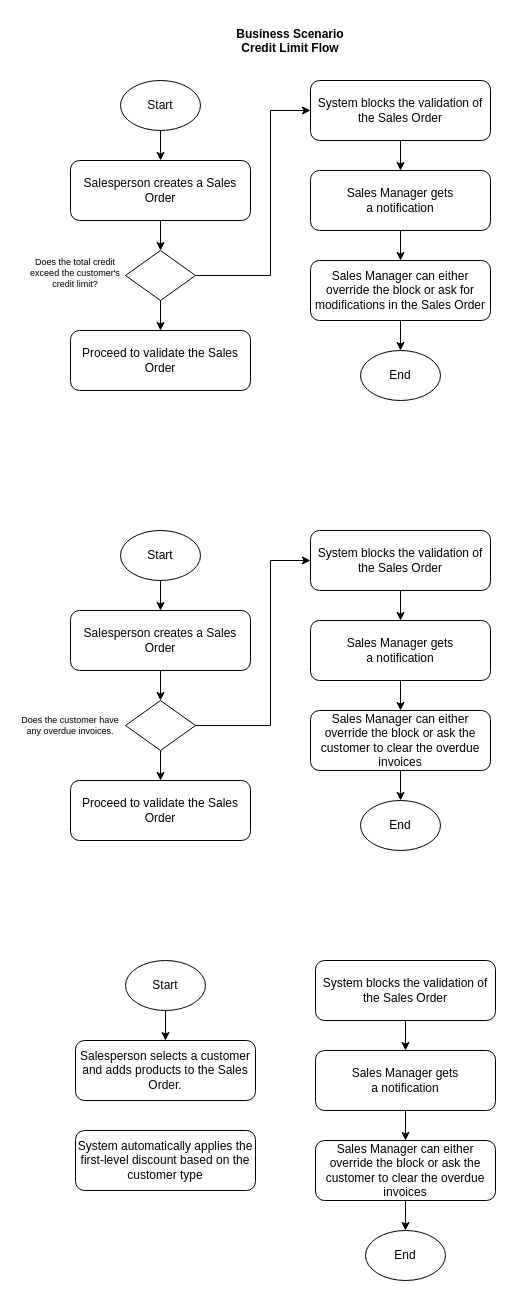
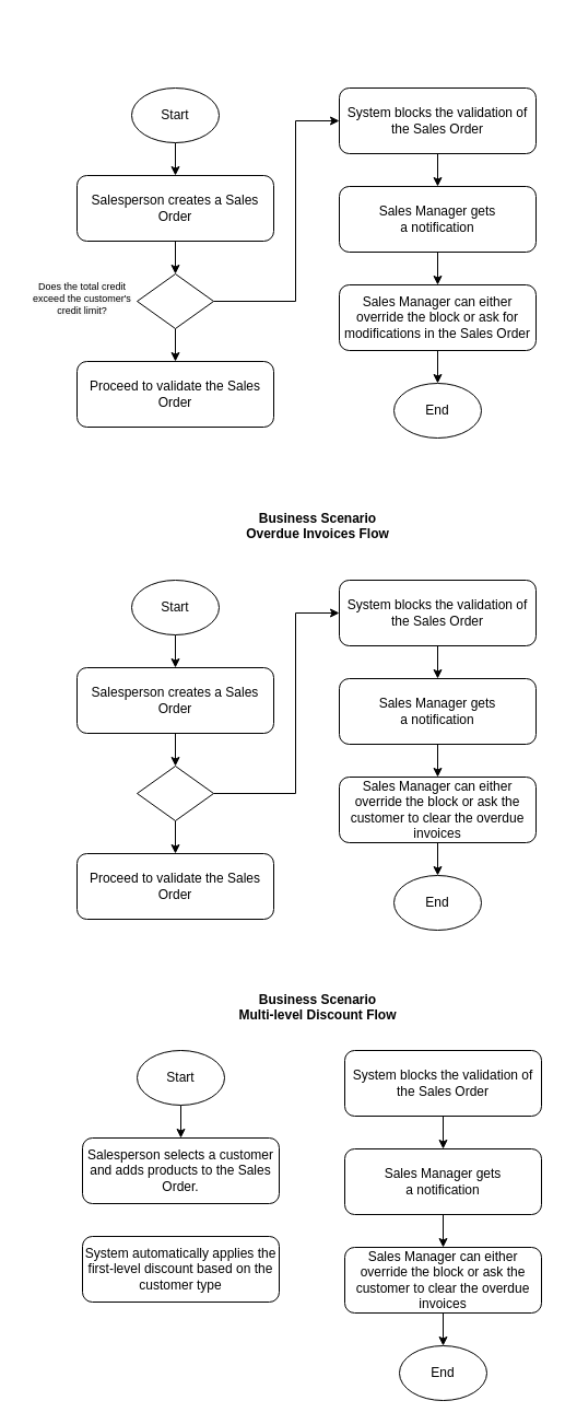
  <mxCell id="0" />
  <mxCell id="1" parent="0" />
  <mxCell id="2" style="edgeStyle=orthogonalEdgeStyle;rounded=0;orthogonalLoop=1;jettySize=auto;html=1;exitX=0.5;exitY=1;exitDx=0;exitDy=0;entryX=0.5;entryY=0;entryDx=0;entryDy=0;" edge="1" parent="1" source="3" target="6"><mxGeometry relative="1" as="geometry" /></mxCell>
  <mxCell id="3" value="Start" style="ellipse;whiteSpace=wrap;html=1;" vertex="1" parent="1"><mxGeometry x="120" y="80" width="80" height="50" as="geometry" /></mxCell>
  <mxCell id="4" value="End" style="ellipse;whiteSpace=wrap;html=1;" vertex="1" parent="1"><mxGeometry x="360" y="350" width="80" height="50" as="geometry" /></mxCell>
  <mxCell id="5" style="edgeStyle=orthogonalEdgeStyle;rounded=0;orthogonalLoop=1;jettySize=auto;html=1;exitX=0.5;exitY=1;exitDx=0;exitDy=0;entryX=0.5;entryY=0;entryDx=0;entryDy=0;" edge="1" parent="1" source="6" target="9"><mxGeometry relative="1" as="geometry" /></mxCell>
  <mxCell id="6" value="Salesperson creates a Sales Order" style="rounded=1;whiteSpace=wrap;html=1;" vertex="1" parent="1"><mxGeometry x="70" y="160" width="180" height="60" as="geometry" /></mxCell>
  <mxCell id="7" style="edgeStyle=orthogonalEdgeStyle;rounded=0;orthogonalLoop=1;jettySize=auto;html=1;exitX=0.5;exitY=1;exitDx=0;exitDy=0;entryX=0.5;entryY=0;entryDx=0;entryDy=0;" edge="1" parent="1" source="9" target="12"><mxGeometry relative="1" as="geometry" /></mxCell>
  <mxCell id="8" style="edgeStyle=orthogonalEdgeStyle;rounded=0;orthogonalLoop=1;jettySize=auto;html=1;exitX=1;exitY=0.5;exitDx=0;exitDy=0;entryX=0;entryY=0.5;entryDx=0;entryDy=0;" edge="1" parent="1" source="9" target="14"><mxGeometry relative="1" as="geometry"><Array as="points"><mxPoint x="270" y="275" /><mxPoint x="270" y="110" /></Array></mxGeometry></mxCell>
  <mxCell id="9" value="" style="rhombus;whiteSpace=wrap;html=1;" vertex="1" parent="1"><mxGeometry x="125" y="250" width="70" height="50" as="geometry" /></mxCell>
- <mxCell id="10" value="Business Scenario&lt;br&gt;Credit Limit Flow" style="text;whiteSpace=wrap;html=1;align=center;fontStyle=1" vertex="1" parent="1"><mxGeometry x="230" y="20" width="120" height="40" as="geometry" /></mxCell>
  <mxCell id="11" value="&lt;span style=&quot;color: rgb(0, 0, 0); font-family: Helvetica; font-size: 9px; font-style: normal; font-variant-ligatures: normal; font-variant-caps: normal; font-weight: 400; letter-spacing: normal; orphans: 2; text-indent: 0px; text-transform: none; widows: 2; word-spacing: 0px; -webkit-text-stroke-width: 0px; background-color: rgb(251, 251, 251); text-decoration-thickness: initial; text-decoration-style: initial; text-decoration-color: initial; float: none; display: inline !important;&quot;&gt;Does the total credit exceed the customer's credit limit?&lt;/span&gt;" style="text;whiteSpace=wrap;html=1;align=center;fontSize=9;" vertex="1" parent="1"><mxGeometry x="25" y="250" width="100" height="60" as="geometry" /></mxCell>
  <mxCell id="12" value="Proceed to validate the Sales Order" style="rounded=1;whiteSpace=wrap;html=1;" vertex="1" parent="1"><mxGeometry x="70" y="330" width="180" height="60" as="geometry" /></mxCell>
  <mxCell id="13" style="edgeStyle=orthogonalEdgeStyle;rounded=0;orthogonalLoop=1;jettySize=auto;html=1;exitX=0.5;exitY=1;exitDx=0;exitDy=0;entryX=0.5;entryY=0;entryDx=0;entryDy=0;" edge="1" parent="1" source="14" target="16"><mxGeometry relative="1" as="geometry" /></mxCell>
  <mxCell id="14" value="System blocks the validation of the Sales Order" style="rounded=1;whiteSpace=wrap;html=1;" vertex="1" parent="1"><mxGeometry x="310" y="80" width="180" height="60" as="geometry" /></mxCell>
  <mxCell id="15" style="edgeStyle=orthogonalEdgeStyle;rounded=0;orthogonalLoop=1;jettySize=auto;html=1;exitX=0.5;exitY=1;exitDx=0;exitDy=0;entryX=0.5;entryY=0;entryDx=0;entryDy=0;" edge="1" parent="1" source="16" target="18"><mxGeometry relative="1" as="geometry" /></mxCell>
  <mxCell id="16" value="Sales Manager gets &lt;br&gt;a notification" style="rounded=1;whiteSpace=wrap;html=1;" vertex="1" parent="1"><mxGeometry x="310" y="170" width="180" height="60" as="geometry" /></mxCell>
  <mxCell id="17" style="edgeStyle=orthogonalEdgeStyle;rounded=0;orthogonalLoop=1;jettySize=auto;html=1;exitX=0.5;exitY=1;exitDx=0;exitDy=0;entryX=0.5;entryY=0;entryDx=0;entryDy=0;" edge="1" parent="1" source="18" target="4"><mxGeometry relative="1" as="geometry" /></mxCell>
  <mxCell id="18" value="Sales Manager can either override the block or ask for modifications in the Sales Order" style="rounded=1;whiteSpace=wrap;html=1;" vertex="1" parent="1"><mxGeometry x="310" y="260" width="180" height="60" as="geometry" /></mxCell>
  <mxCell id="19" style="edgeStyle=orthogonalEdgeStyle;rounded=0;orthogonalLoop=1;jettySize=auto;html=1;exitX=0.5;exitY=1;exitDx=0;exitDy=0;entryX=0.5;entryY=0;entryDx=0;entryDy=0;" edge="1" parent="1" source="20" target="23"><mxGeometry relative="1" as="geometry" /></mxCell>
  <mxCell id="20" value="Start" style="ellipse;whiteSpace=wrap;html=1;" vertex="1" parent="1"><mxGeometry x="120" y="530" width="80" height="50" as="geometry" /></mxCell>
  <mxCell id="21" value="End" style="ellipse;whiteSpace=wrap;html=1;" vertex="1" parent="1"><mxGeometry x="360" y="800" width="80" height="50" as="geometry" /></mxCell>
  <mxCell id="22" style="edgeStyle=orthogonalEdgeStyle;rounded=0;orthogonalLoop=1;jettySize=auto;html=1;exitX=0.5;exitY=1;exitDx=0;exitDy=0;entryX=0.5;entryY=0;entryDx=0;entryDy=0;" edge="1" parent="1" source="23" target="26"><mxGeometry relative="1" as="geometry" /></mxCell>
  <mxCell id="23" value="Salesperson creates a Sales Order" style="rounded=1;whiteSpace=wrap;html=1;" vertex="1" parent="1"><mxGeometry x="70" y="610" width="180" height="60" as="geometry" /></mxCell>
  <mxCell id="24" style="edgeStyle=orthogonalEdgeStyle;rounded=0;orthogonalLoop=1;jettySize=auto;html=1;exitX=0.5;exitY=1;exitDx=0;exitDy=0;entryX=0.5;entryY=0;entryDx=0;entryDy=0;" edge="1" parent="1" source="26" target="29"><mxGeometry relative="1" as="geometry" /></mxCell>
  <mxCell id="25" style="edgeStyle=orthogonalEdgeStyle;rounded=0;orthogonalLoop=1;jettySize=auto;html=1;exitX=1;exitY=0.5;exitDx=0;exitDy=0;entryX=0;entryY=0.5;entryDx=0;entryDy=0;" edge="1" parent="1" source="26" target="31"><mxGeometry relative="1" as="geometry"><Array as="points"><mxPoint x="270" y="725" /><mxPoint x="270" y="560" /></Array></mxGeometry></mxCell>
  <mxCell id="26" value="" style="rhombus;whiteSpace=wrap;html=1;" vertex="1" parent="1"><mxGeometry x="125" y="700" width="70" height="50" as="geometry" /></mxCell>
- <mxCell id="28" value="&lt;span style=&quot;color: rgb(0, 0, 0); font-family: Helvetica; font-size: 9px; font-style: normal; font-variant-ligatures: normal; font-variant-caps: normal; font-weight: 400; letter-spacing: normal; orphans: 2; text-indent: 0px; text-transform: none; widows: 2; word-spacing: 0px; -webkit-text-stroke-width: 0px; background-color: rgb(251, 251, 251); text-decoration-thickness: initial; text-decoration-style: initial; text-decoration-color: initial; float: none; display: inline !important;&quot;&gt;Does the customer have any overdue invoices.&lt;/span&gt;" style="text;whiteSpace=wrap;html=1;align=center;fontSize=9;" vertex="1" parent="1"><mxGeometry x="20" y="708" width="100" height="30" as="geometry" /></mxCell>
+ <mxCell id="27" value="Business Scenario&lt;br&gt;Overdue Invoices Flow" style="text;whiteSpace=wrap;html=1;align=center;fontStyle=1" vertex="1" parent="1"><mxGeometry x="222.5" y="460" width="135" height="40" as="geometry" /></mxCell>
  <mxCell id="29" value="Proceed to validate the Sales Order" style="rounded=1;whiteSpace=wrap;html=1;" vertex="1" parent="1"><mxGeometry x="70" y="780" width="180" height="60" as="geometry" /></mxCell>
  <mxCell id="30" style="edgeStyle=orthogonalEdgeStyle;rounded=0;orthogonalLoop=1;jettySize=auto;html=1;exitX=0.5;exitY=1;exitDx=0;exitDy=0;entryX=0.5;entryY=0;entryDx=0;entryDy=0;" edge="1" parent="1" source="31" target="33"><mxGeometry relative="1" as="geometry" /></mxCell>
  <mxCell id="31" value="System blocks the validation of the Sales Order" style="rounded=1;whiteSpace=wrap;html=1;" vertex="1" parent="1"><mxGeometry x="310" y="530" width="180" height="60" as="geometry" /></mxCell>
  <mxCell id="32" style="edgeStyle=orthogonalEdgeStyle;rounded=0;orthogonalLoop=1;jettySize=auto;html=1;exitX=0.5;exitY=1;exitDx=0;exitDy=0;entryX=0.5;entryY=0;entryDx=0;entryDy=0;" edge="1" parent="1" source="33" target="35"><mxGeometry relative="1" as="geometry" /></mxCell>
  <mxCell id="33" value="Sales Manager gets &lt;br&gt;a notification" style="rounded=1;whiteSpace=wrap;html=1;" vertex="1" parent="1"><mxGeometry x="310" y="620" width="180" height="60" as="geometry" /></mxCell>
  <mxCell id="34" style="edgeStyle=orthogonalEdgeStyle;rounded=0;orthogonalLoop=1;jettySize=auto;html=1;exitX=0.5;exitY=1;exitDx=0;exitDy=0;entryX=0.5;entryY=0;entryDx=0;entryDy=0;" edge="1" parent="1" source="35" target="21"><mxGeometry relative="1" as="geometry" /></mxCell>
  <mxCell id="35" value="Sales Manager can either override the block or ask the customer to clear the overdue invoices" style="rounded=1;whiteSpace=wrap;html=1;" vertex="1" parent="1"><mxGeometry x="310" y="710" width="180" height="60" as="geometry" /></mxCell>
  <mxCell id="36" style="edgeStyle=orthogonalEdgeStyle;rounded=0;orthogonalLoop=1;jettySize=auto;html=1;exitX=0.5;exitY=1;exitDx=0;exitDy=0;entryX=0.5;entryY=0;entryDx=0;entryDy=0;" edge="1" parent="1" source="37" target="39"><mxGeometry relative="1" as="geometry" /></mxCell>
  <mxCell id="37" value="Start" style="ellipse;whiteSpace=wrap;html=1;" vertex="1" parent="1"><mxGeometry x="125" y="960" width="80" height="50" as="geometry" /></mxCell>
  <mxCell id="38" value="End" style="ellipse;whiteSpace=wrap;html=1;" vertex="1" parent="1"><mxGeometry x="365" y="1230" width="80" height="50" as="geometry" /></mxCell>
  <mxCell id="39" value="Salesperson selects a customer and adds products to the Sales Order." style="rounded=1;whiteSpace=wrap;html=1;" vertex="1" parent="1"><mxGeometry x="75" y="1040" width="180" height="60" as="geometry" /></mxCell>
+ <mxCell id="40" value="Business Scenario&lt;br&gt;Multi-level Discount Flow" style="text;whiteSpace=wrap;html=1;align=center;fontStyle=1" vertex="1" parent="1"><mxGeometry x="212.5" y="900" width="155" height="40" as="geometry" /></mxCell>
  <mxCell id="41" value="System automatically applies the first-level discount based on the customer type" style="rounded=1;whiteSpace=wrap;html=1;" vertex="1" parent="1"><mxGeometry x="75" y="1130" width="180" height="60" as="geometry" /></mxCell>
  <mxCell id="42" style="edgeStyle=orthogonalEdgeStyle;rounded=0;orthogonalLoop=1;jettySize=auto;html=1;exitX=0.5;exitY=1;exitDx=0;exitDy=0;entryX=0.5;entryY=0;entryDx=0;entryDy=0;" edge="1" parent="1" source="43" target="45"><mxGeometry relative="1" as="geometry" /></mxCell>
  <mxCell id="43" value="System blocks the validation of the Sales Order" style="rounded=1;whiteSpace=wrap;html=1;" vertex="1" parent="1"><mxGeometry x="315" y="960" width="180" height="60" as="geometry" /></mxCell>
  <mxCell id="44" style="edgeStyle=orthogonalEdgeStyle;rounded=0;orthogonalLoop=1;jettySize=auto;html=1;exitX=0.5;exitY=1;exitDx=0;exitDy=0;entryX=0.5;entryY=0;entryDx=0;entryDy=0;" edge="1" parent="1" source="45" target="47"><mxGeometry relative="1" as="geometry" /></mxCell>
  <mxCell id="45" value="Sales Manager gets &lt;br&gt;a notification" style="rounded=1;whiteSpace=wrap;html=1;" vertex="1" parent="1"><mxGeometry x="315" y="1050" width="180" height="60" as="geometry" /></mxCell>
  <mxCell id="46" style="edgeStyle=orthogonalEdgeStyle;rounded=0;orthogonalLoop=1;jettySize=auto;html=1;exitX=0.5;exitY=1;exitDx=0;exitDy=0;entryX=0.5;entryY=0;entryDx=0;entryDy=0;" edge="1" parent="1" source="47" target="38"><mxGeometry relative="1" as="geometry" /></mxCell>
  <mxCell id="47" value="Sales Manager can either override the block or ask the customer to clear the overdue invoices" style="rounded=1;whiteSpace=wrap;html=1;" vertex="1" parent="1"><mxGeometry x="315" y="1140" width="180" height="60" as="geometry" /></mxCell>
